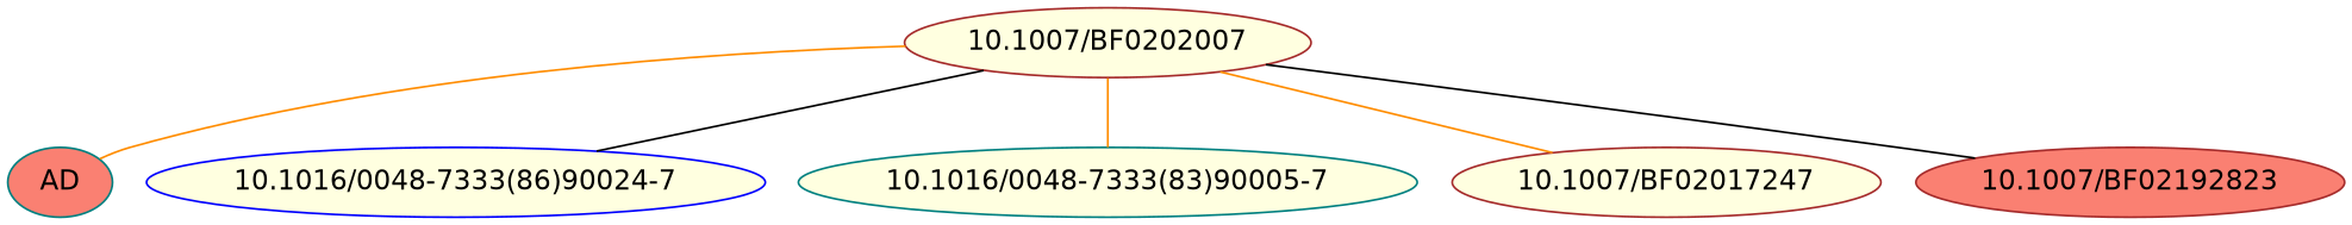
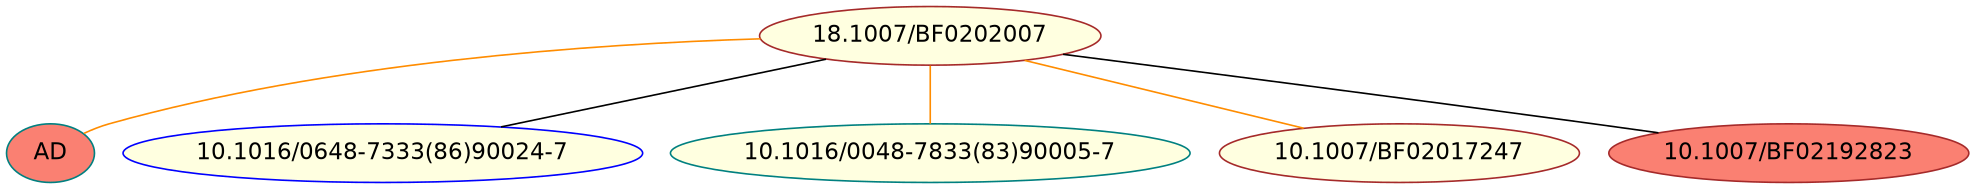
  strict graph {
    fontname="DejaVu Sans"
    node [color=brown fillcolor=lightyellow fontname="DejaVu Sans" style=filled]
    edge [color=darkorange fontname="DejaVu Sans"]
    AD [color=teal fillcolor=salmon]
-   "10.1007/BF0202007"
-   "10.1016/0048-7333(86)90024-7" [color=blue]
-   "10.1016/0048-7333(83)90005-7" [color=teal]
+   "10.1007/BF0202007" [label="18.1007/BF0202007"]
+   "10.1016/0048-7333(86)90024-7" [color=blue label="10.1016/0648-7333(86)90024-7"]
+   "10.1016/0048-7333(83)90005-7" [color=teal label="10.1016/0048-7833(83)90005-7"]
    "10.1007/BF02017247"
    "10.1007/BF02192823" [fillcolor=salmon]
    "10.1007/BF0202007" -- AD
    "10.1007/BF0202007" -- "10.1016/0048-7333(86)90024-7" [color=black]
    "10.1007/BF0202007" -- "10.1016/0048-7333(83)90005-7"
    "10.1007/BF0202007" -- "10.1007/BF02017247"
    "10.1007/BF0202007" -- "10.1007/BF02192823" [color=black]
  }
